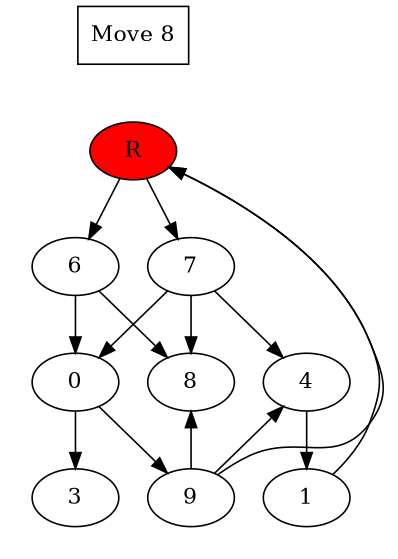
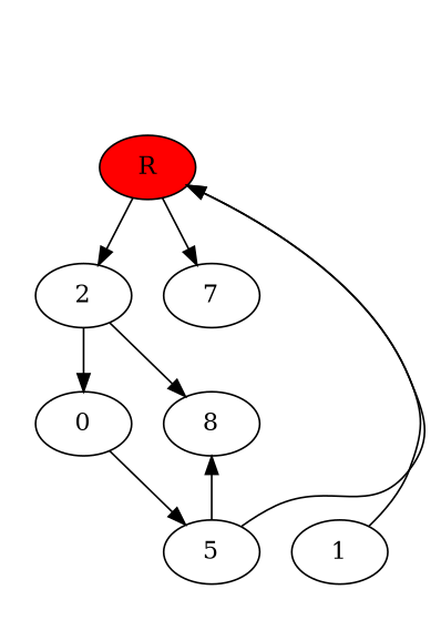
  digraph {
    n1 [fillcolor="#ff0000" label=R style=filled]
    7
-   2 [label=6]
+   2
    1
-   5 [label=9]
-   3
+   5
    8
    n8 [label=0]
-   4
-   n10 [label="Move 8" shape=box]
    subgraph cluster_1 {
      peripheries=0
      n1
    }
    subgraph cluster_2 {
      peripheries=0
      7
      2
    }
    subgraph cluster_3 {
      peripheries=0
      1
      5
-     3
    }
    subgraph cluster_4 {
      peripheries=0
      8
      n8
-     4
    }
    n1 -> 7
    n1 -> 2
-   7 -> 8
-   7 -> n8
-   7 -> 4
    2 -> 8
    2 -> n8
    1 -> n1 [constraint=false]
    5 -> n1 [constraint=false]
    5 -> 8 [constraint=false]
-   5 -> 4 [constraint=false]
    n8 -> 5
-   n8 -> 3
-   4 -> 1
-   n10 -> n1 [style=invis]
  }
